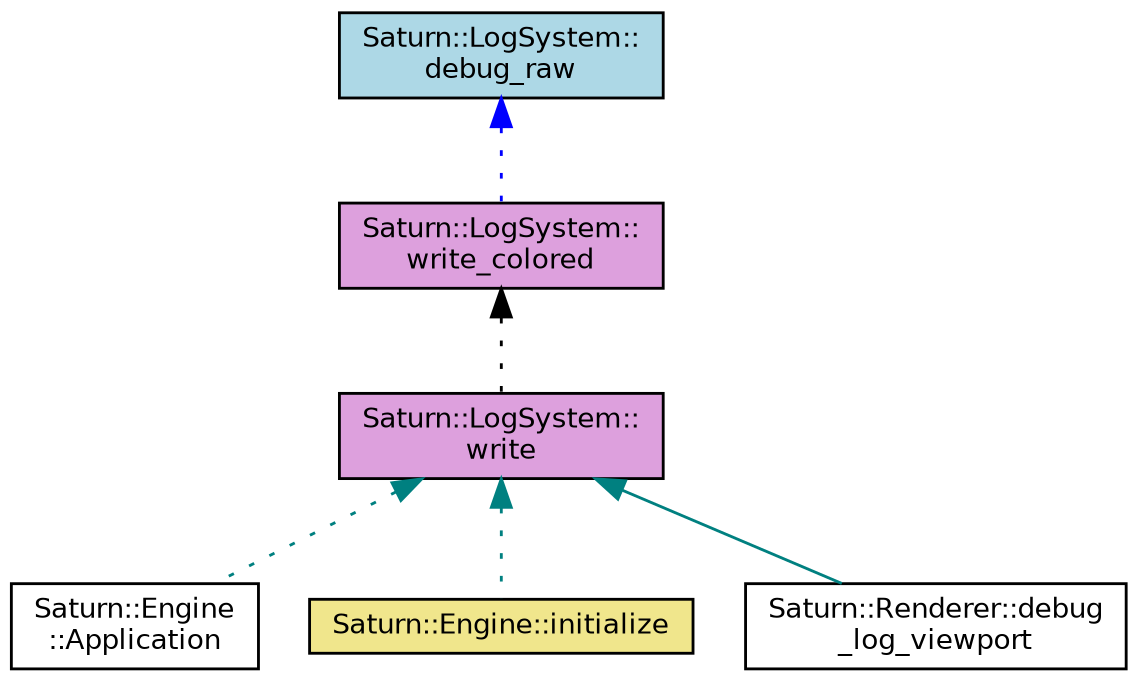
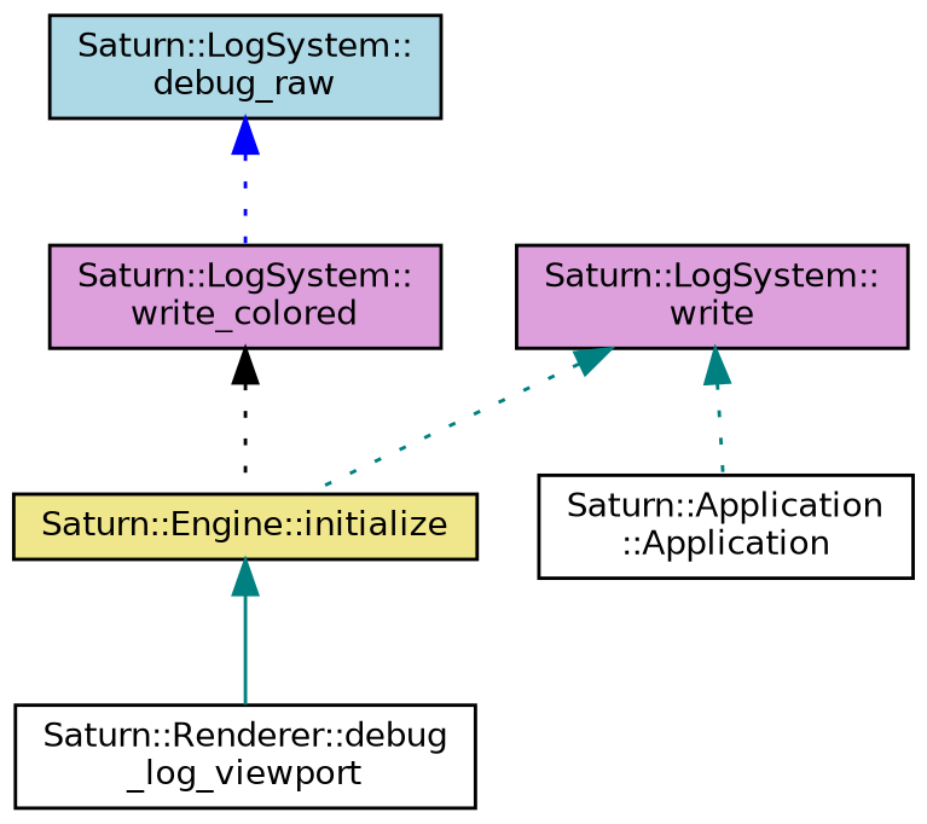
  digraph {
    rankdir=TB
    node [color=black fillcolor=plum fontname=Helvetica fontsize=10 shape=record style=filled]
    edge [color=teal dir=back fontname=Helvetica fontsize=10 labelfontname=Helvetica labelfontsize=10 style=dotted]
    n1 [fillcolor=lightblue fontcolor=black height=0.2 label="Saturn::LogSystem::\ldebug_raw" width=0.4]
    n2 [height=0.2 label="Saturn::LogSystem::\lwrite_colored" width=0.4]
    n3 [height=0.2 label="Saturn::LogSystem::\lwrite" width=0.4]
-   n4 [fillcolor=white height=0.2 label="Saturn::Engine\l::Application" width=0.4]
+   n4 [fillcolor=white height=0.2 label="Saturn::Application\l::Application" width=0.4]
    n5 [fillcolor=khaki height=0.2 label="Saturn::Engine::initialize" width=0.4]
    n6 [fillcolor=white height=0.2 label="Saturn::Renderer::debug\l_log_viewport" width=0.4]
    n1 -> n2 [color=blue]
-   n2 -> n3 [color=black]
+   n2 -> n5 [color=black]
    n3 -> n4
    n3 -> n5
-   n3 -> n6 [style=solid]
+   n5 -> n6 [style=solid]
  }
